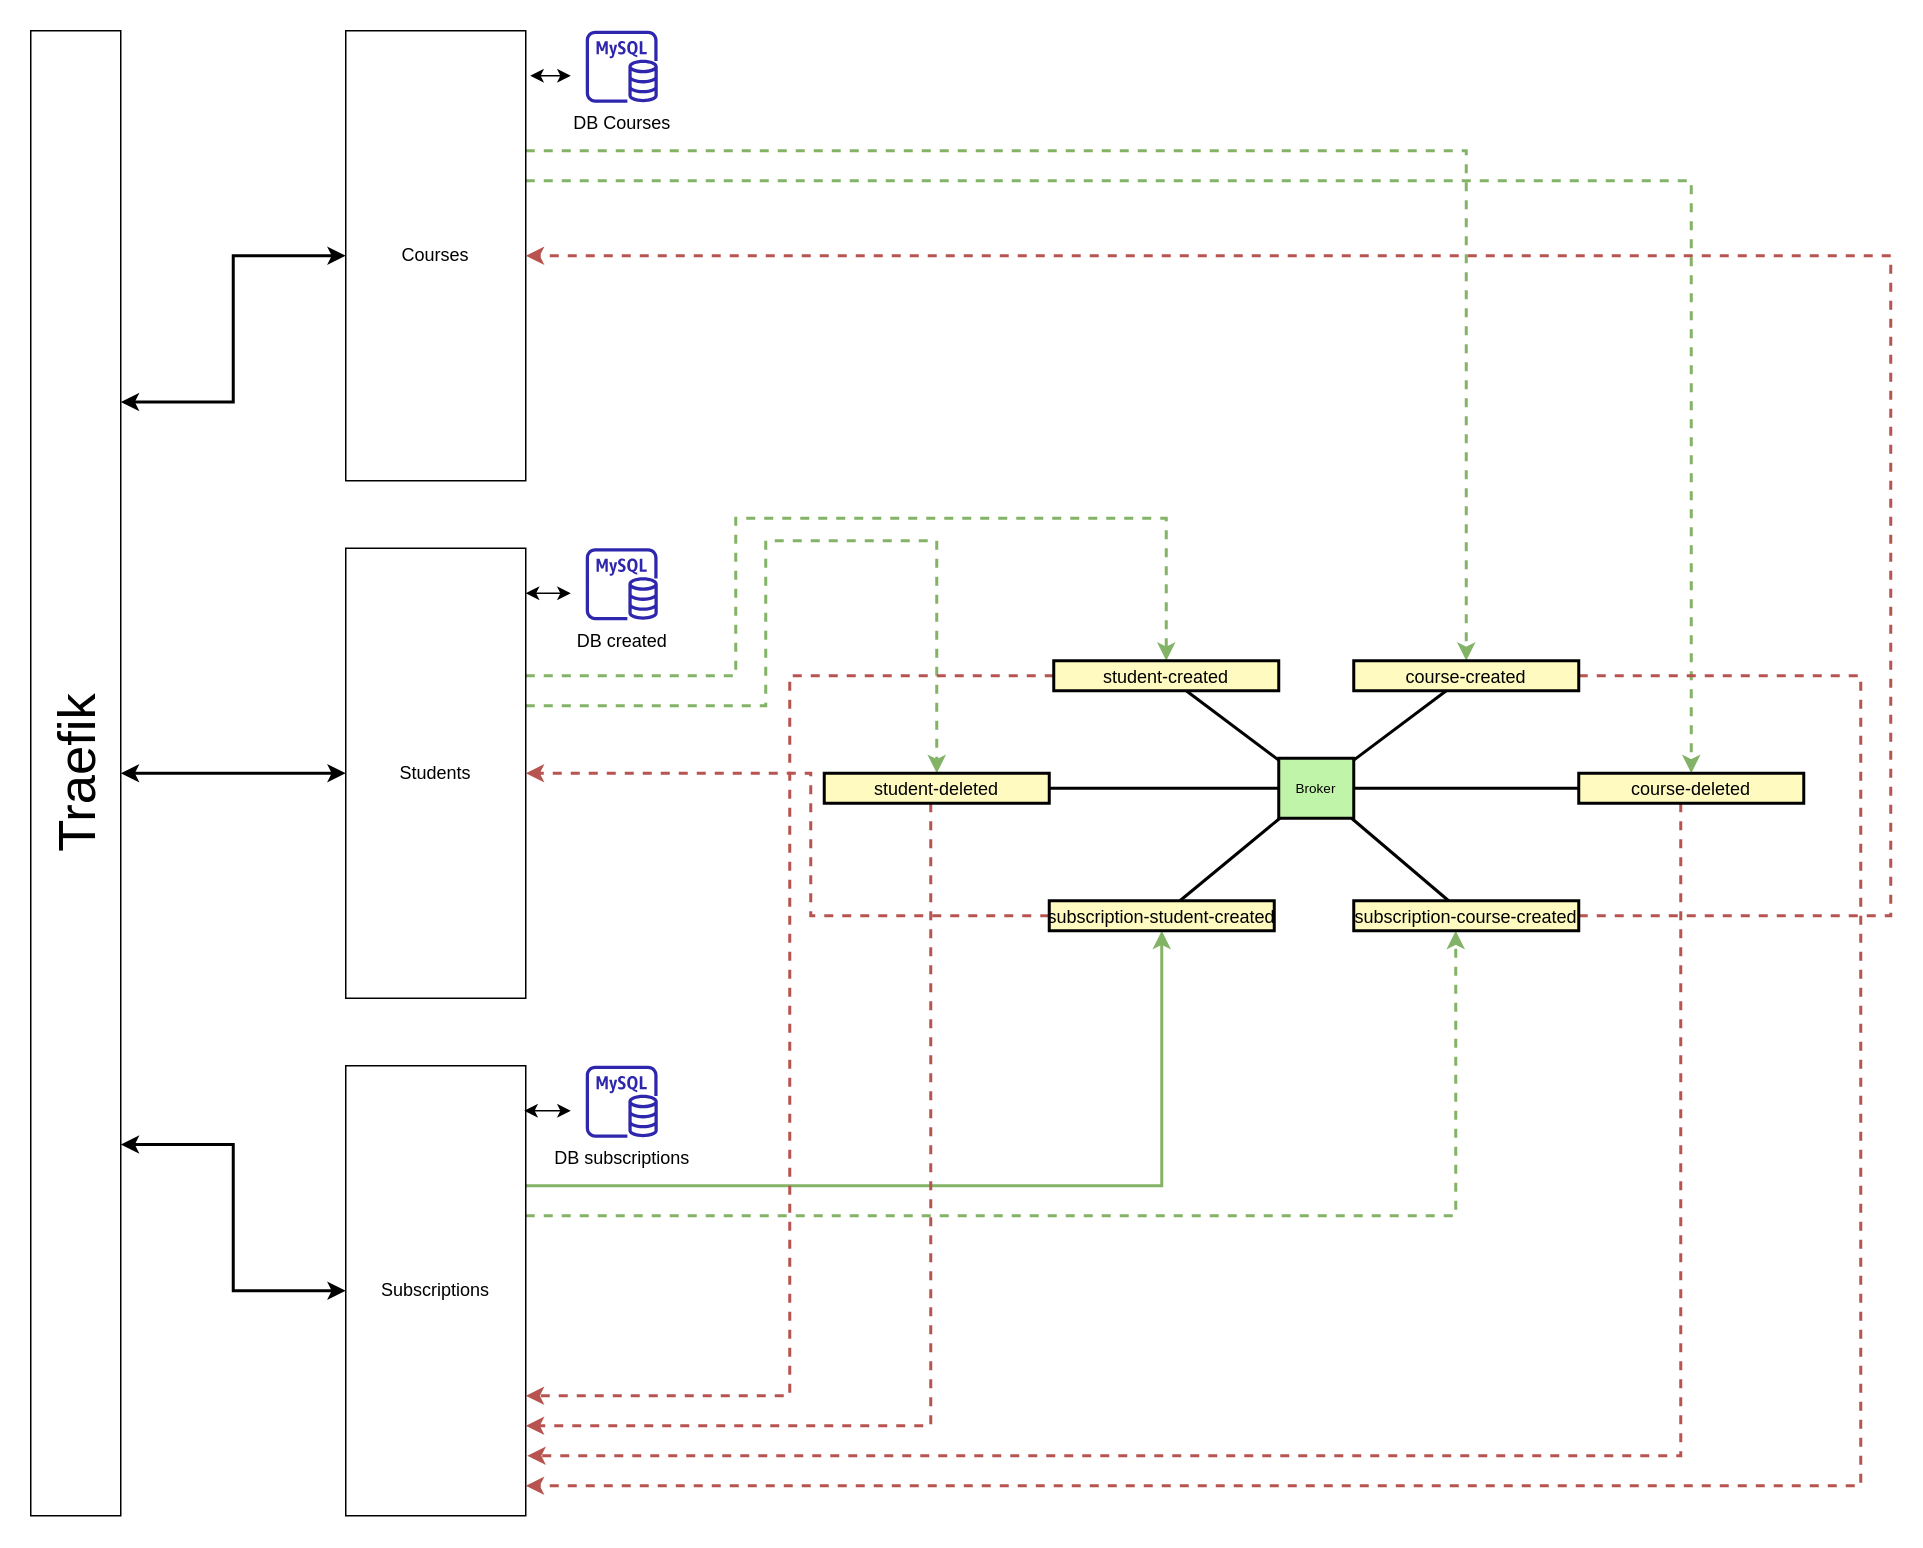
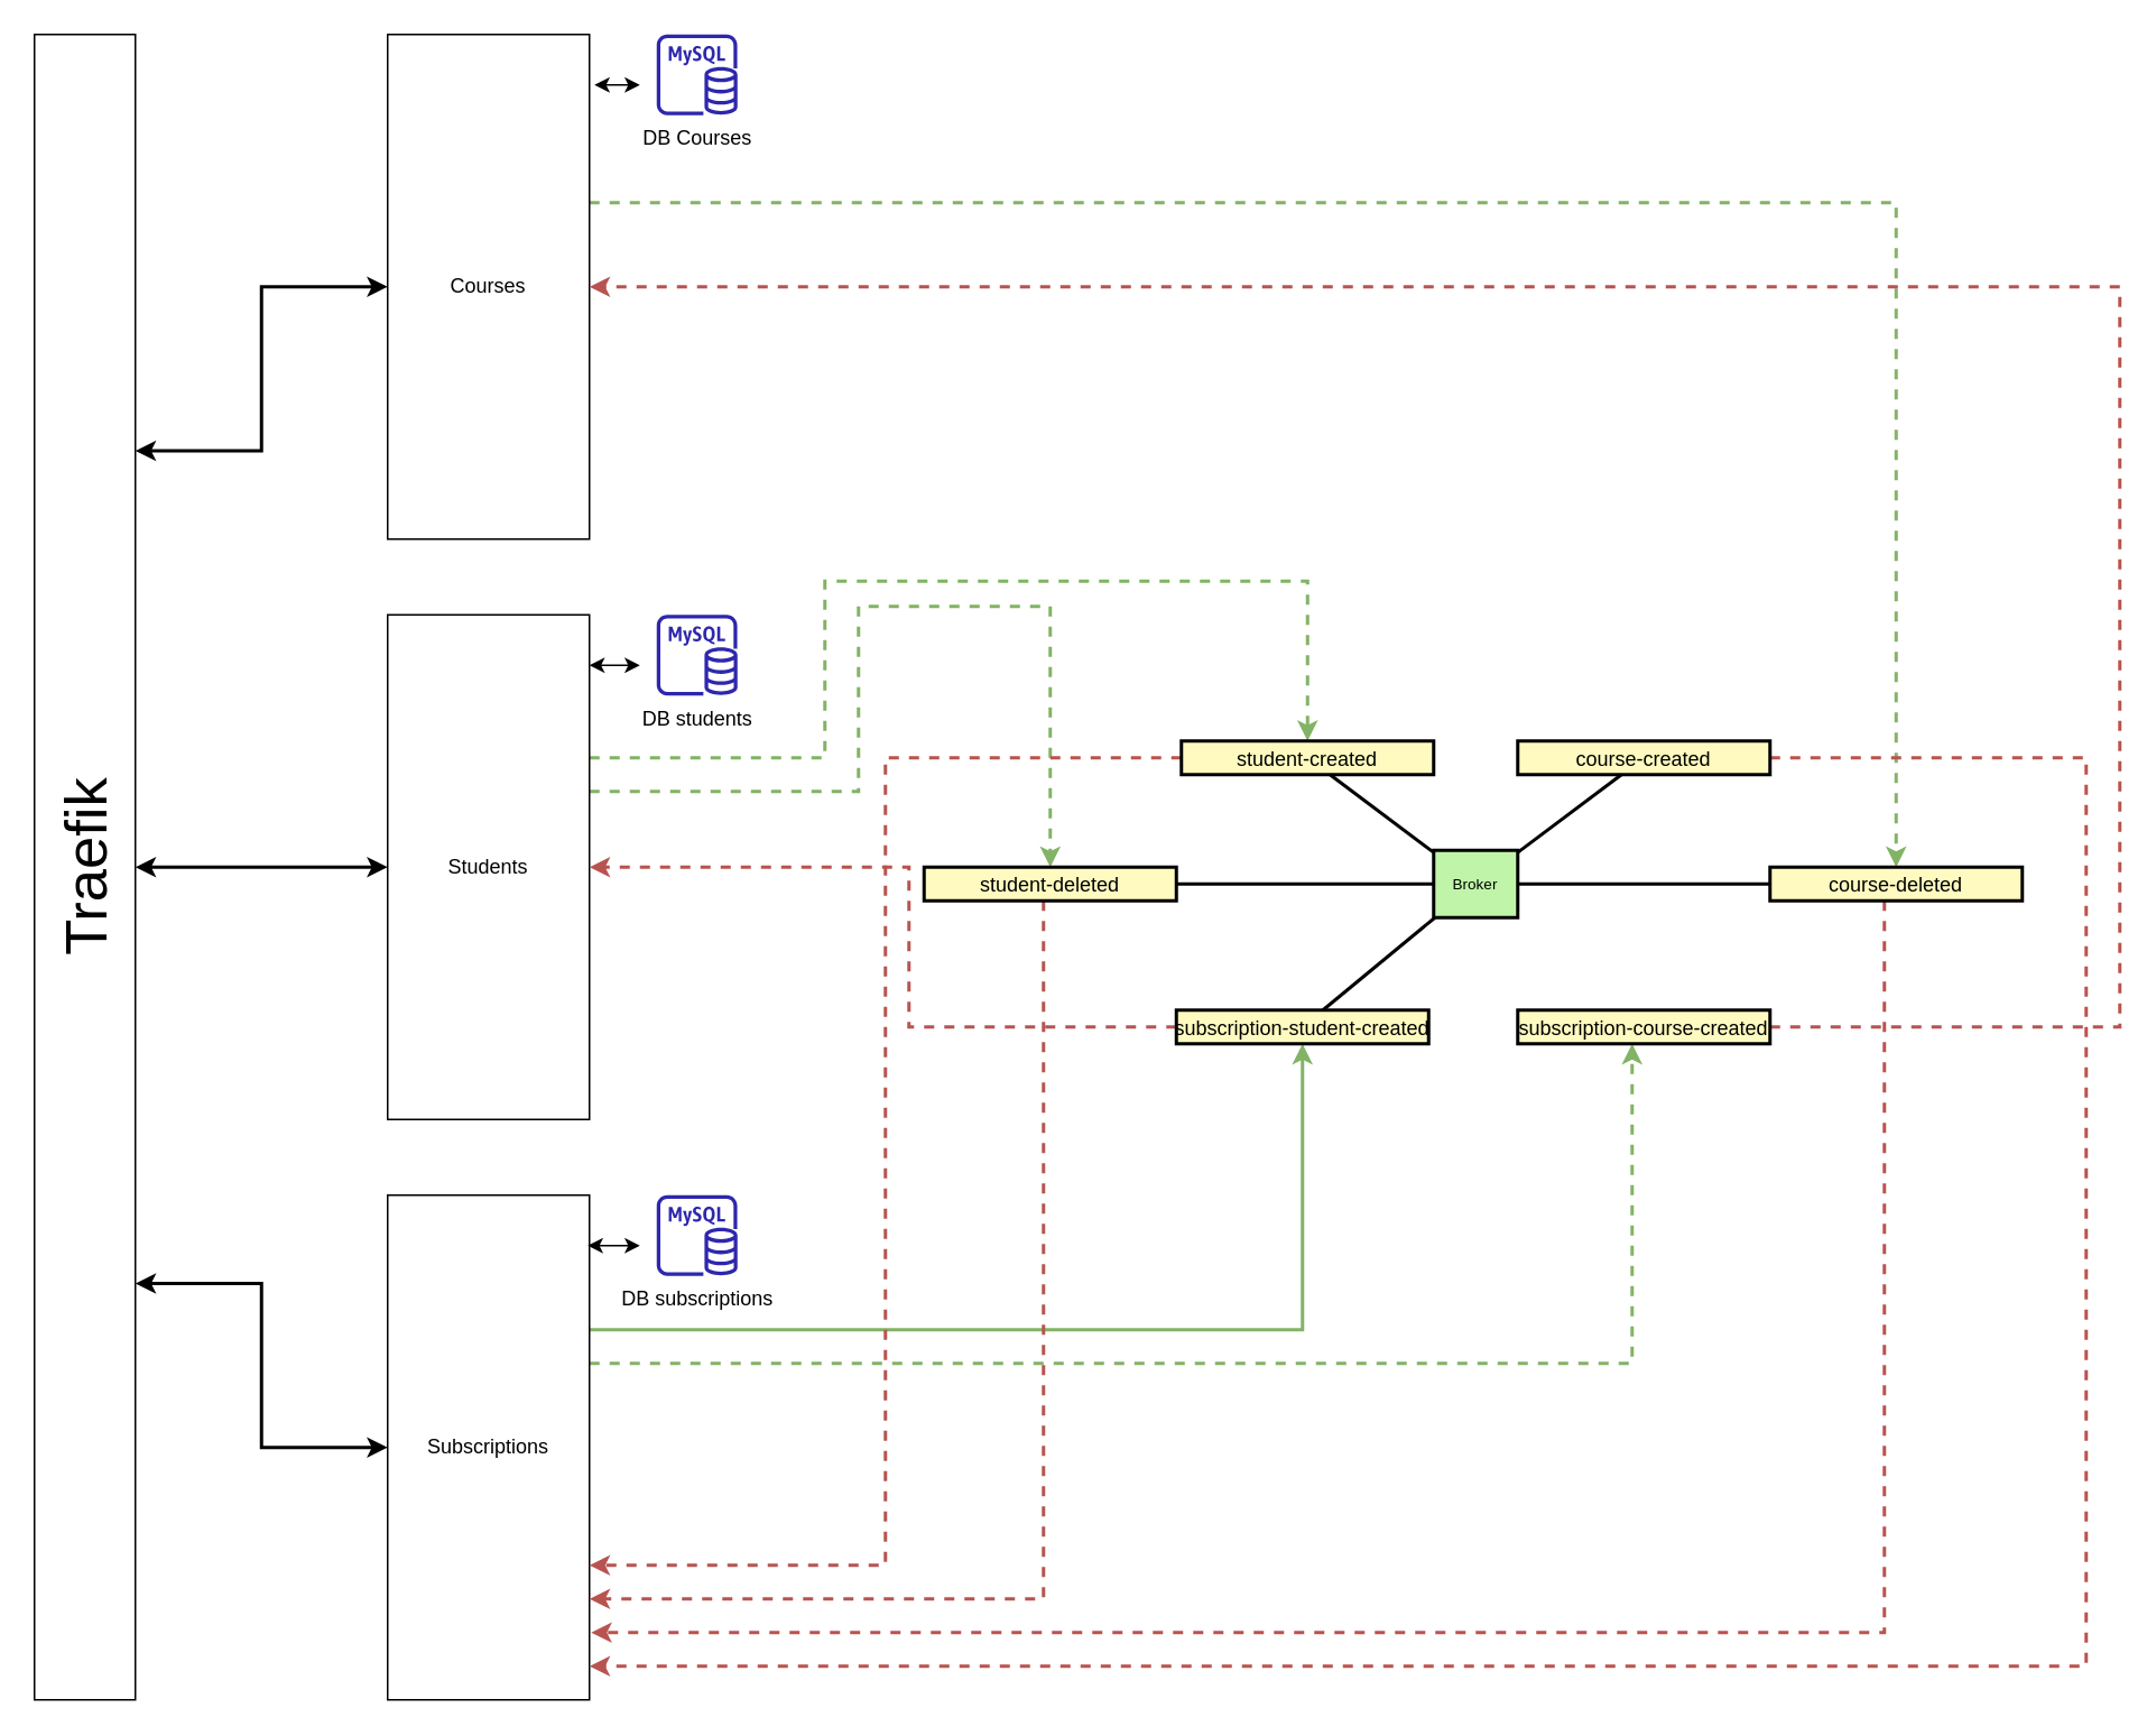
  <mxCell id="0" />
  <mxCell id="1" parent="0" />
- <mxCell id="2" style="edgeStyle=orthogonalEdgeStyle;rounded=0;orthogonalLoop=1;jettySize=auto;html=1;entryX=0.5;entryY=0;entryDx=0;entryDy=0;fontSize=35;startArrow=none;startFill=0;endArrow=classic;endFill=1;strokeColor=#82b366;fillColor=#d5e8d4;dashed=1;strokeWidth=2;" parent="1" source="4" target="22" edge="1"><mxGeometry relative="1" as="geometry"><mxPoint x="618.95" y="467.06" as="targetPoint" /><Array as="points"><mxPoint x="977" y="100" /></Array></mxGeometry></mxCell>
  <mxCell id="3" style="edgeStyle=orthogonalEdgeStyle;rounded=0;orthogonalLoop=1;jettySize=auto;html=1;entryX=0.5;entryY=0;entryDx=0;entryDy=0;fontSize=35;startArrow=none;startFill=0;endArrow=classic;endFill=1;strokeColor=#82b366;fillColor=#d5e8d4;dashed=1;strokeWidth=2;" parent="1" source="4" target="39" edge="1"><mxGeometry relative="1" as="geometry"><Array as="points"><mxPoint x="1127" y="120" /></Array></mxGeometry></mxCell>
  <mxCell id="4" value="Courses" style="rounded=0;whiteSpace=wrap;html=1;" parent="1" vertex="1"><mxGeometry x="230" y="20" width="120" height="300" as="geometry" /></mxCell>
  <mxCell id="5" style="edgeStyle=orthogonalEdgeStyle;rounded=0;orthogonalLoop=1;jettySize=auto;html=1;fontSize=35;startArrow=none;startFill=0;endArrow=classic;endFill=1;strokeColor=#82b366;fillColor=#d5e8d4;dashed=1;strokeWidth=2;entryX=0.5;entryY=0;entryDx=0;entryDy=0;" parent="1" source="7" target="24" edge="1"><mxGeometry relative="1" as="geometry"><mxPoint x="780" y="430" as="targetPoint" /><Array as="points"><mxPoint x="490" y="450" /><mxPoint x="490" y="345" /><mxPoint x="777" y="345" /></Array></mxGeometry></mxCell>
  <mxCell id="6" style="edgeStyle=orthogonalEdgeStyle;rounded=0;orthogonalLoop=1;jettySize=auto;html=1;entryX=0.5;entryY=0;entryDx=0;entryDy=0;fontSize=35;startArrow=none;startFill=0;endArrow=classic;endFill=1;strokeColor=#82b366;dashed=1;fillColor=#d5e8d4;strokeWidth=2;" parent="1" source="7" target="27" edge="1"><mxGeometry relative="1" as="geometry"><Array as="points"><mxPoint x="510" y="470" /><mxPoint x="510" y="360" /><mxPoint x="624" y="360" /></Array></mxGeometry></mxCell>
  <mxCell id="7" value="Students" style="rounded=0;whiteSpace=wrap;html=1;" parent="1" vertex="1"><mxGeometry x="230" y="365" width="120" height="300" as="geometry" /></mxCell>
  <mxCell id="8" style="edgeStyle=orthogonalEdgeStyle;rounded=0;orthogonalLoop=1;jettySize=auto;html=1;fontSize=35;startArrow=none;startFill=0;endArrow=classic;endFill=1;strokeColor=#82b366;fillColor=#d5e8d4;dashed=1;strokeWidth=2;" parent="1" source="10" target="29" edge="1"><mxGeometry relative="1" as="geometry"><Array as="points"><mxPoint x="970" y="810" /></Array></mxGeometry></mxCell>
  <mxCell id="9" style="edgeStyle=orthogonalEdgeStyle;rounded=0;orthogonalLoop=1;jettySize=auto;html=1;entryX=0.5;entryY=1;entryDx=0;entryDy=0;fontSize=35;startArrow=none;startFill=0;endArrow=classic;endFill=1;strokeColor=#82b366;fillColor=#d5e8d4;dashed=0;strokeWidth=2;" parent="1" source="10" target="31" edge="1"><mxGeometry relative="1" as="geometry"><Array as="points"><mxPoint x="774" y="790" /></Array></mxGeometry></mxCell>
  <mxCell id="10" value="Subscriptions" style="rounded=0;whiteSpace=wrap;html=1;" parent="1" vertex="1"><mxGeometry x="230" y="710" width="120" height="300" as="geometry" /></mxCell>
  <mxCell id="11" value="" style="edgeStyle=orthogonalEdgeStyle;rounded=0;orthogonalLoop=1;jettySize=auto;html=1;strokeWidth=2;startArrow=classic;startFill=1;" parent="1" source="14" target="7" edge="1"><mxGeometry relative="1" as="geometry" /></mxCell>
  <mxCell id="12" style="edgeStyle=orthogonalEdgeStyle;rounded=0;orthogonalLoop=1;jettySize=auto;html=1;exitX=1;exitY=0.25;exitDx=0;exitDy=0;strokeWidth=2;startArrow=classic;startFill=1;" parent="1" source="14" target="4" edge="1"><mxGeometry relative="1" as="geometry" /></mxCell>
  <mxCell id="13" style="edgeStyle=orthogonalEdgeStyle;rounded=0;orthogonalLoop=1;jettySize=auto;html=1;exitX=1;exitY=0.75;exitDx=0;exitDy=0;strokeWidth=2;startArrow=classic;startFill=1;" parent="1" source="14" target="10" edge="1"><mxGeometry relative="1" as="geometry" /></mxCell>
  <mxCell id="14" value="Traefik" style="rounded=0;whiteSpace=wrap;html=1;horizontal=0;fontSize=35;" parent="1" vertex="1"><mxGeometry x="20" y="20" width="60" height="990" as="geometry" /></mxCell>
  <mxCell id="15" style="edgeStyle=orthogonalEdgeStyle;rounded=0;orthogonalLoop=1;jettySize=auto;html=1;entryX=1.025;entryY=0.1;entryDx=0;entryDy=0;entryPerimeter=0;startArrow=classic;startFill=1;endArrow=classic;endFill=1;strokeColor=default;" parent="1" target="4" edge="1"><mxGeometry relative="1" as="geometry"><mxPoint x="380" y="50" as="sourcePoint" /></mxGeometry></mxCell>
  <mxCell id="16" style="edgeStyle=orthogonalEdgeStyle;rounded=0;orthogonalLoop=1;jettySize=auto;html=1;entryX=0.992;entryY=0.097;entryDx=0;entryDy=0;entryPerimeter=0;startArrow=classic;startFill=1;endArrow=classic;endFill=1;strokeColor=default;" parent="1" target="10" edge="1"><mxGeometry relative="1" as="geometry"><mxPoint x="380" y="740" as="sourcePoint" /></mxGeometry></mxCell>
  <mxCell id="17" style="edgeStyle=orthogonalEdgeStyle;rounded=0;orthogonalLoop=1;jettySize=auto;html=1;entryX=1;entryY=0.1;entryDx=0;entryDy=0;entryPerimeter=0;startArrow=classic;startFill=1;endArrow=classic;endFill=1;strokeColor=default;" parent="1" target="7" edge="1"><mxGeometry relative="1" as="geometry"><mxPoint x="380" y="395" as="sourcePoint" /></mxGeometry></mxCell>
- <mxCell id="18" value="&lt;span style=&quot;caret-color: rgb(0, 0, 0); color: rgb(0, 0, 0);&quot;&gt;DB created&lt;/span&gt;" style="sketch=0;outlineConnect=0;fontColor=#232F3E;gradientColor=none;fillColor=#2E27AD;strokeColor=none;dashed=0;verticalLabelPosition=bottom;verticalAlign=top;align=center;html=1;fontSize=12;fontStyle=0;aspect=fixed;pointerEvents=1;shape=mxgraph.aws4.rds_mysql_instance;" parent="1" vertex="1"><mxGeometry x="390" y="365" width="48" height="48" as="geometry" /></mxCell>
+ <mxCell id="18" value="&lt;span style=&quot;caret-color: rgb(0, 0, 0); color: rgb(0, 0, 0);&quot;&gt;DB students&lt;/span&gt;" style="sketch=0;outlineConnect=0;fontColor=#232F3E;gradientColor=none;fillColor=#2E27AD;strokeColor=none;dashed=0;verticalLabelPosition=bottom;verticalAlign=top;align=center;html=1;fontSize=12;fontStyle=0;aspect=fixed;pointerEvents=1;shape=mxgraph.aws4.rds_mysql_instance;" parent="1" vertex="1"><mxGeometry x="390" y="365" width="48" height="48" as="geometry" /></mxCell>
  <mxCell id="19" value="&lt;span style=&quot;caret-color: rgb(0, 0, 0); color: rgb(0, 0, 0);&quot;&gt;DB subscriptions&lt;br&gt;&lt;/span&gt;" style="sketch=0;outlineConnect=0;fontColor=#232F3E;gradientColor=none;fillColor=#2E27AD;strokeColor=none;dashed=0;verticalLabelPosition=bottom;verticalAlign=top;align=center;html=1;fontSize=12;fontStyle=0;aspect=fixed;pointerEvents=1;shape=mxgraph.aws4.rds_mysql_instance;" parent="1" vertex="1"><mxGeometry x="390" y="710" width="48" height="48" as="geometry" /></mxCell>
  <mxCell id="20" value="&lt;span style=&quot;caret-color: rgb(0, 0, 0); color: rgb(0, 0, 0);&quot;&gt;DB Courses&lt;/span&gt;" style="sketch=0;outlineConnect=0;fontColor=#232F3E;gradientColor=none;fillColor=#2E27AD;strokeColor=none;dashed=0;verticalLabelPosition=bottom;verticalAlign=top;align=center;html=1;fontSize=12;fontStyle=0;aspect=fixed;pointerEvents=1;shape=mxgraph.aws4.rds_mysql_instance;" parent="1" vertex="1"><mxGeometry x="390" y="20" width="48" height="48" as="geometry" /></mxCell>
  <mxCell id="21" style="edgeStyle=orthogonalEdgeStyle;rounded=0;orthogonalLoop=1;jettySize=auto;html=1;fontSize=35;startArrow=none;startFill=0;endArrow=classic;endFill=1;strokeColor=#b85450;exitX=1;exitY=0.5;exitDx=0;exitDy=0;fillColor=#f8cecc;dashed=1;strokeWidth=2;" parent="1" source="22" edge="1"><mxGeometry relative="1" as="geometry"><mxPoint x="350" y="990" as="targetPoint" /><Array as="points"><mxPoint x="1240" y="450" /><mxPoint x="1240" y="990" /><mxPoint x="350" y="990" /></Array></mxGeometry></mxCell>
  <mxCell id="22" value="course-created" style="strokeWidth=2;dashed=0;align=center;fontSize=12;shape=rect;fillColor=#fffbc0;strokeColor=#000000;" parent="1" vertex="1"><mxGeometry x="902" y="440" width="150" height="20" as="geometry" /></mxCell>
  <mxCell id="23" style="edgeStyle=orthogonalEdgeStyle;rounded=0;orthogonalLoop=1;jettySize=auto;html=1;dashed=1;fontSize=9;startArrow=none;startFill=0;endArrow=classic;endFill=1;strokeColor=#b85450;strokeWidth=2;fillColor=#f8cecc;" parent="1" source="24" edge="1"><mxGeometry relative="1" as="geometry"><mxPoint x="350" y="930" as="targetPoint" /><Array as="points"><mxPoint x="526" y="450" /><mxPoint x="526" y="930" /><mxPoint x="351" y="930" /></Array></mxGeometry></mxCell>
  <mxCell id="24" value="student-created" style="strokeWidth=2;dashed=0;align=center;fontSize=12;shape=rect;fillColor=#fffbc0;strokeColor=#000000;" parent="1" vertex="1"><mxGeometry x="702" y="440" width="150" height="20" as="geometry" /></mxCell>
  <mxCell id="25" style="edgeStyle=orthogonalEdgeStyle;rounded=0;orthogonalLoop=1;jettySize=auto;html=1;fontSize=35;startArrow=none;startFill=0;endArrow=classic;endFill=1;strokeColor=#b85450;fillColor=#f8cecc;dashed=1;strokeWidth=2;" parent="1" source="39" edge="1"><mxGeometry relative="1" as="geometry"><mxPoint x="351" y="970" as="targetPoint" /><Array as="points"><mxPoint x="1120" y="970" /><mxPoint x="351" y="970" /></Array></mxGeometry></mxCell>
  <mxCell id="26" style="edgeStyle=orthogonalEdgeStyle;rounded=0;orthogonalLoop=1;jettySize=auto;html=1;dashed=1;fontSize=9;startArrow=none;startFill=0;endArrow=classic;endFill=1;strokeColor=#b85450;strokeWidth=2;fillColor=#f8cecc;" parent="1" source="27" edge="1"><mxGeometry relative="1" as="geometry"><mxPoint x="350" y="950" as="targetPoint" /><Array as="points"><mxPoint x="620" y="950" /><mxPoint x="350" y="950" /></Array></mxGeometry></mxCell>
  <mxCell id="27" value="student-deleted" style="strokeWidth=2;dashed=0;align=center;fontSize=12;shape=rect;fillColor=#fffbc0;strokeColor=#000000;" parent="1" vertex="1"><mxGeometry x="549" y="515" width="150" height="20" as="geometry" /></mxCell>
  <mxCell id="28" style="edgeStyle=orthogonalEdgeStyle;rounded=0;orthogonalLoop=1;jettySize=auto;html=1;entryX=1;entryY=0.5;entryDx=0;entryDy=0;fontSize=35;startArrow=none;startFill=0;endArrow=classic;endFill=1;strokeColor=#b85450;fillColor=#f8cecc;dashed=1;strokeWidth=2;exitX=1;exitY=0.5;exitDx=0;exitDy=0;" parent="1" source="29" target="4" edge="1"><mxGeometry relative="1" as="geometry"><Array as="points"><mxPoint x="1260" y="610" /><mxPoint x="1260" y="170" /></Array></mxGeometry></mxCell>
  <mxCell id="29" value="subscription-course-created" style="strokeWidth=2;dashed=0;align=center;fontSize=12;shape=rect;fillColor=#fffbc0;strokeColor=#000000;" parent="1" vertex="1"><mxGeometry x="902" y="600" width="150" height="20" as="geometry" /></mxCell>
  <mxCell id="30" style="edgeStyle=orthogonalEdgeStyle;rounded=0;orthogonalLoop=1;jettySize=auto;html=1;entryX=1;entryY=0.5;entryDx=0;entryDy=0;fontSize=35;startArrow=none;startFill=0;endArrow=classic;endFill=1;strokeColor=#b85450;strokeWidth=2;fillColor=#f8cecc;dashed=1;" parent="1" source="31" target="7" edge="1"><mxGeometry relative="1" as="geometry"><Array as="points"><mxPoint x="540" y="610" /><mxPoint x="540" y="515" /></Array></mxGeometry></mxCell>
  <mxCell id="31" value="subscription-student-created" style="strokeWidth=2;dashed=0;align=center;fontSize=12;shape=rect;fillColor=#fffbc0;strokeColor=#000000;" parent="1" vertex="1"><mxGeometry x="699" y="600" width="150" height="20" as="geometry" /></mxCell>
  <mxCell id="32" value="Broker" style="strokeWidth=2;dashed=0;align=center;fontSize=9;shape=rect;fillColor=#c0f5a9;strokeColor=#000000;" parent="1" vertex="1"><mxGeometry x="852" y="505" width="50" height="40" as="geometry" /></mxCell>
  <mxCell id="33" value="" style="edgeStyle=none;endArrow=none;dashed=0;html=1;strokeWidth=2;rounded=0;fontSize=35;" parent="1" source="32" target="22" edge="1"><mxGeometry relative="1" as="geometry" /></mxCell>
  <mxCell id="34" value="" style="edgeStyle=none;endArrow=none;dashed=0;html=1;strokeWidth=2;rounded=0;fontSize=35;" parent="1" source="32" target="24" edge="1"><mxGeometry relative="1" as="geometry" /></mxCell>
  <mxCell id="35" value="" style="edgeStyle=none;endArrow=none;dashed=0;html=1;strokeWidth=2;rounded=0;fontSize=35;" parent="1" source="32" target="39" edge="1"><mxGeometry relative="1" as="geometry" /></mxCell>
  <mxCell id="36" value="" style="edgeStyle=none;endArrow=none;dashed=0;html=1;strokeWidth=2;rounded=0;fontSize=35;" parent="1" source="32" target="27" edge="1"><mxGeometry relative="1" as="geometry" /></mxCell>
- <mxCell id="37" value="" style="edgeStyle=none;endArrow=none;dashed=0;html=1;strokeWidth=2;rounded=0;fontSize=35;" parent="1" source="32" target="29" edge="1"><mxGeometry relative="1" as="geometry" /></mxCell>
  <mxCell id="38" value="" style="edgeStyle=none;endArrow=none;dashed=0;html=1;strokeWidth=2;rounded=0;fontSize=35;" parent="1" source="32" target="31" edge="1"><mxGeometry relative="1" as="geometry" /></mxCell>
  <mxCell id="39" value="course-deleted" style="strokeWidth=2;dashed=0;align=center;fontSize=12;shape=rect;fillColor=#fffbc0;strokeColor=#000000;" parent="1" vertex="1"><mxGeometry x="1052" y="515" width="150" height="20" as="geometry" /></mxCell>
